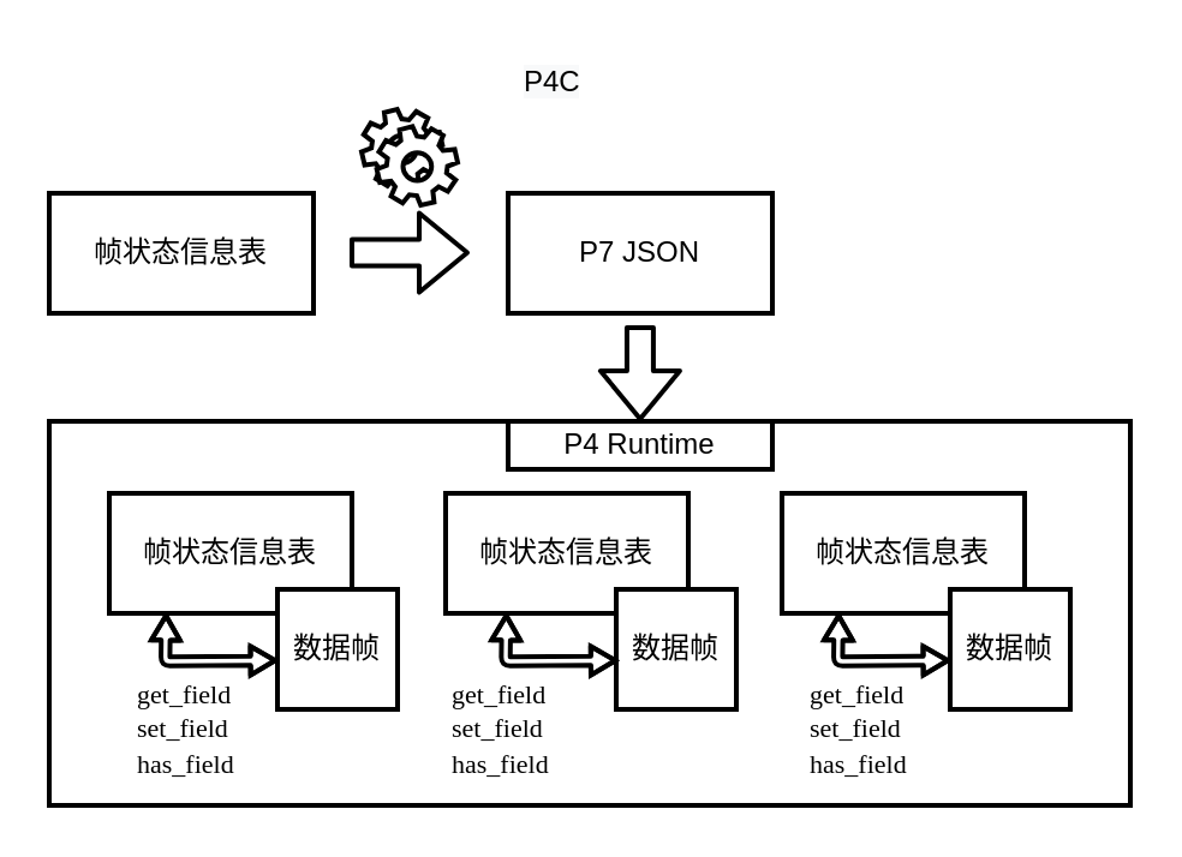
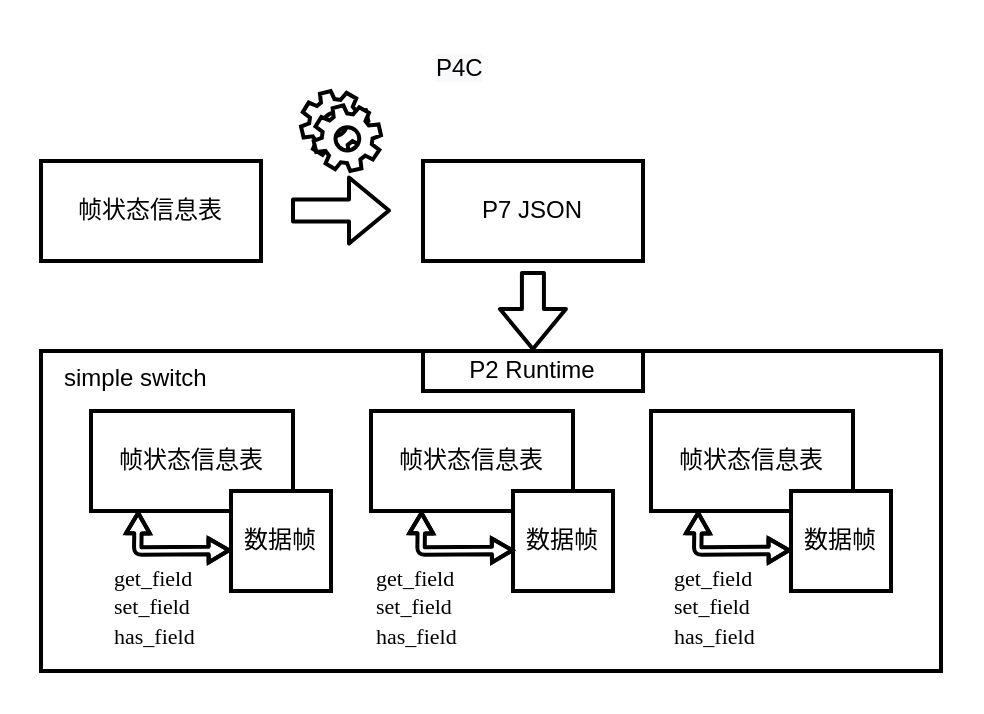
  <mxCell id="0" />
  <mxCell id="1" parent="0" />
  <mxCell id="2" value="" style="rounded=0;whiteSpace=wrap;html=1;strokeWidth=2;" parent="1" vertex="1"><mxGeometry x="20" y="175" width="450" height="160" as="geometry" /></mxCell>
  <mxCell id="3" value="帧状态信息表" style="rounded=0;whiteSpace=wrap;html=1;strokeWidth=2;" parent="1" vertex="1"><mxGeometry x="20" y="80" width="110" height="50" as="geometry" /></mxCell>
  <mxCell id="4" value="" style="shape=flexArrow;endArrow=classic;html=1;strokeWidth=2;" parent="1" edge="1"><mxGeometry width="50" height="50" relative="1" as="geometry"><mxPoint x="145" y="104.71" as="sourcePoint" /><mxPoint x="195" y="104.71" as="targetPoint" /></mxGeometry></mxCell>
  <mxCell id="5" value="" style="shape=mxgraph.bpmn.service_task;html=1;outlineConnect=0;strokeWidth=2;" parent="1" vertex="1"><mxGeometry x="150" y="45" width="40" height="40" as="geometry" /></mxCell>
  <mxCell id="6" value="&lt;span style=&quot;color: rgb(0 , 0 , 0) ; font-family: &amp;#34;helvetica&amp;#34; ; font-size: 12px ; font-style: normal ; font-weight: 400 ; letter-spacing: normal ; text-align: center ; text-indent: 0px ; text-transform: none ; word-spacing: 0px ; background-color: rgb(248 , 249 , 250) ; display: inline ; float: none&quot;&gt;P4C&lt;/span&gt;" style="text;whiteSpace=wrap;html=1;" parent="1" vertex="1"><mxGeometry x="216" y="20" width="100" height="30" as="geometry" /></mxCell>
  <mxCell id="7" value="P7 JSON" style="rounded=0;whiteSpace=wrap;html=1;strokeWidth=2;" parent="1" vertex="1"><mxGeometry x="211" y="80" width="110" height="50" as="geometry" /></mxCell>
+ <mxCell id="8" value="&lt;div style=&quot;text-align: center&quot;&gt;&lt;span&gt;&lt;font face=&quot;helvetica&quot;&gt;simple switch&lt;/font&gt;&lt;/span&gt;&lt;/div&gt;" style="text;whiteSpace=wrap;html=1;strokeWidth=2;" parent="1" vertex="1"><mxGeometry x="30" y="175" width="100" height="30" as="geometry" /></mxCell>
  <mxCell id="9" value="" style="shape=flexArrow;endArrow=classic;html=1;strokeWidth=2;" parent="1" edge="1"><mxGeometry width="50" height="50" relative="1" as="geometry"><mxPoint x="265.96" y="135" as="sourcePoint" /><mxPoint x="265.96" y="175" as="targetPoint" /></mxGeometry></mxCell>
  <mxCell id="10" value="帧状态信息表" style="rounded=0;whiteSpace=wrap;html=1;strokeWidth=2;" parent="1" vertex="1"><mxGeometry x="185" y="205" width="101" height="50" as="geometry" /></mxCell>
  <mxCell id="11" value="数据帧" style="rounded=0;whiteSpace=wrap;html=1;strokeWidth=2;" parent="1" vertex="1"><mxGeometry x="256" y="245" width="50" height="50" as="geometry" /></mxCell>
  <mxCell id="12" value="帧状态信息表" style="rounded=0;whiteSpace=wrap;html=1;strokeWidth=2;" parent="1" vertex="1"><mxGeometry x="325" y="205" width="101" height="50" as="geometry" /></mxCell>
  <mxCell id="13" value="数据帧" style="rounded=0;whiteSpace=wrap;html=1;strokeWidth=2;" parent="1" vertex="1"><mxGeometry x="395" y="245" width="50" height="50" as="geometry" /></mxCell>
  <mxCell id="14" value="" style="shape=flexArrow;endArrow=classic;startArrow=classic;html=1;width=2.685;startSize=2.734;startWidth=6.243;endSize=2.734;endWidth=6.243;exitX=0.25;exitY=1;exitDx=0;exitDy=0;entryX=0.013;entryY=0.593;entryDx=0;entryDy=0;entryPerimeter=0;strokeWidth=2;" parent="1" source="10" target="11" edge="1"><mxGeometry width="50" height="50" relative="1" as="geometry"><mxPoint x="95" y="345" as="sourcePoint" /><mxPoint x="135" y="345" as="targetPoint" /><Array as="points"><mxPoint x="210" y="275" /></Array></mxGeometry></mxCell>
  <mxCell id="15" value="" style="shape=flexArrow;endArrow=classic;startArrow=classic;html=1;width=2.685;startSize=2.734;startWidth=6.243;endSize=2.734;endWidth=6.243;exitX=0.25;exitY=1;exitDx=0;exitDy=0;entryX=0.013;entryY=0.593;entryDx=0;entryDy=0;entryPerimeter=0;strokeWidth=2;" parent="1" edge="1"><mxGeometry width="50" height="50" relative="1" as="geometry"><mxPoint x="348.6" y="255" as="sourcePoint" /><mxPoint x="395" y="274.65" as="targetPoint" /><Array as="points"><mxPoint x="348.35" y="275" /></Array></mxGeometry></mxCell>
  <mxCell id="16" value="&lt;font style=&quot;font-size: 11px&quot;&gt;&lt;span lang=&quot;EN-US&quot; style=&quot;font-family: &amp;#34;times new roman&amp;#34; , serif ; font-size: 11px&quot;&gt;get_field&lt;br style=&quot;font-size: 11px&quot;&gt;&lt;/span&gt;&lt;span lang=&quot;EN-US&quot; style=&quot;font-family: &amp;#34;times new roman&amp;#34; , serif ; font-size: 11px&quot;&gt;set_field&lt;br style=&quot;font-size: 11px&quot;&gt;&lt;/span&gt;&lt;span lang=&quot;EN-US&quot; style=&quot;font-family: &amp;#34;times new roman&amp;#34; , serif ; font-size: 11px&quot;&gt;has_field&lt;/span&gt;&lt;/font&gt;" style="text;whiteSpace=wrap;html=1;strokeWidth=2;" parent="1" vertex="1"><mxGeometry x="186" y="275" width="100" height="30" as="geometry" /></mxCell>
  <mxCell id="17" value="&lt;font style=&quot;font-size: 11px&quot;&gt;&lt;span lang=&quot;EN-US&quot; style=&quot;font-family: &amp;#34;times new roman&amp;#34; , serif ; font-size: 11px&quot;&gt;get_field&lt;br style=&quot;font-size: 11px&quot;&gt;&lt;/span&gt;&lt;span lang=&quot;EN-US&quot; style=&quot;font-family: &amp;#34;times new roman&amp;#34; , serif ; font-size: 11px&quot;&gt;set_field&lt;br style=&quot;font-size: 11px&quot;&gt;&lt;/span&gt;&lt;span lang=&quot;EN-US&quot; style=&quot;font-family: &amp;#34;times new roman&amp;#34; , serif ; font-size: 11px&quot;&gt;has_field&lt;/span&gt;&lt;/font&gt;" style="text;whiteSpace=wrap;html=1;strokeWidth=2;" parent="1" vertex="1"><mxGeometry x="335" y="275" width="100" height="30" as="geometry" /></mxCell>
- <mxCell id="18" value="P4 Runtime" style="rounded=0;whiteSpace=wrap;html=1;strokeWidth=2;" parent="1" vertex="1"><mxGeometry x="211" y="175" width="110" height="20" as="geometry" /></mxCell>
+ <mxCell id="18" value="P2 Runtime" style="rounded=0;whiteSpace=wrap;html=1;strokeWidth=2;" parent="1" vertex="1"><mxGeometry x="211" y="175" width="110" height="20" as="geometry" /></mxCell>
  <mxCell id="19" value="帧状态信息表" style="rounded=0;whiteSpace=wrap;html=1;strokeWidth=2;" vertex="1" parent="1"><mxGeometry x="45" y="205" width="101" height="50" as="geometry" /></mxCell>
  <mxCell id="20" value="数据帧" style="rounded=0;whiteSpace=wrap;html=1;strokeWidth=2;" vertex="1" parent="1"><mxGeometry x="115" y="245" width="50" height="50" as="geometry" /></mxCell>
  <mxCell id="21" value="" style="shape=flexArrow;endArrow=classic;startArrow=classic;html=1;width=2.685;startSize=2.734;startWidth=6.243;endSize=2.734;endWidth=6.243;exitX=0.25;exitY=1;exitDx=0;exitDy=0;entryX=0.013;entryY=0.593;entryDx=0;entryDy=0;entryPerimeter=0;strokeWidth=2;" edge="1" parent="1"><mxGeometry width="50" height="50" relative="1" as="geometry"><mxPoint x="68.6" y="255" as="sourcePoint" /><mxPoint x="115" y="274.65" as="targetPoint" /><Array as="points"><mxPoint x="68.35" y="275" /></Array></mxGeometry></mxCell>
  <mxCell id="22" value="&lt;font style=&quot;font-size: 11px&quot;&gt;&lt;span lang=&quot;EN-US&quot; style=&quot;font-family: &amp;#34;times new roman&amp;#34; , serif ; font-size: 11px&quot;&gt;get_field&lt;br style=&quot;font-size: 11px&quot;&gt;&lt;/span&gt;&lt;span lang=&quot;EN-US&quot; style=&quot;font-family: &amp;#34;times new roman&amp;#34; , serif ; font-size: 11px&quot;&gt;set_field&lt;br style=&quot;font-size: 11px&quot;&gt;&lt;/span&gt;&lt;span lang=&quot;EN-US&quot; style=&quot;font-family: &amp;#34;times new roman&amp;#34; , serif ; font-size: 11px&quot;&gt;has_field&lt;/span&gt;&lt;/font&gt;" style="text;whiteSpace=wrap;html=1;strokeWidth=2;" vertex="1" parent="1"><mxGeometry x="55" y="275" width="100" height="30" as="geometry" /></mxCell>
